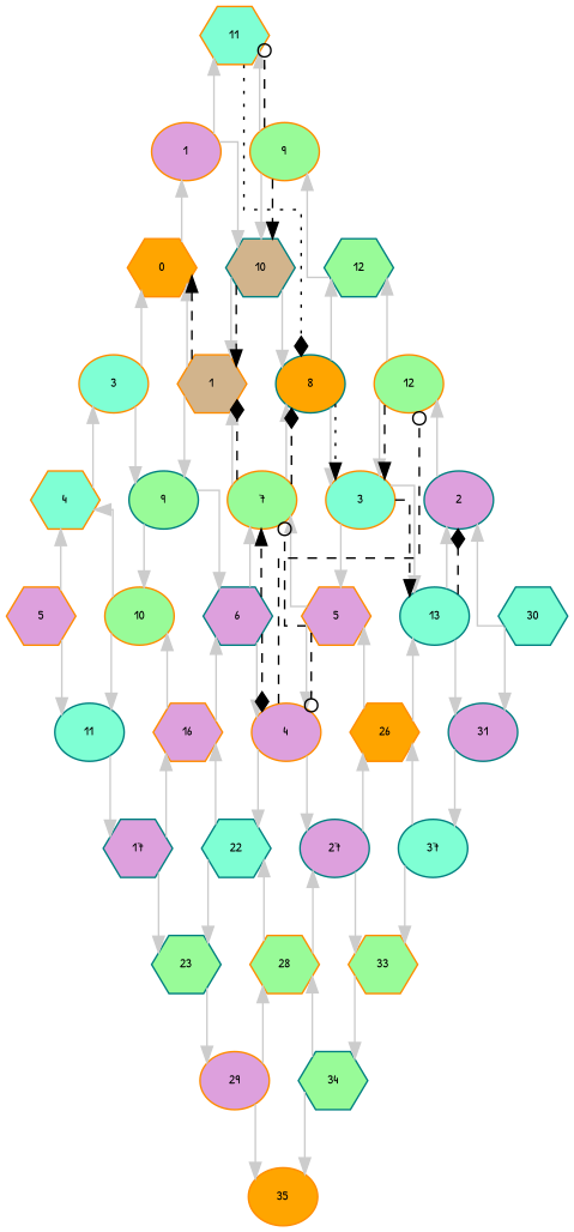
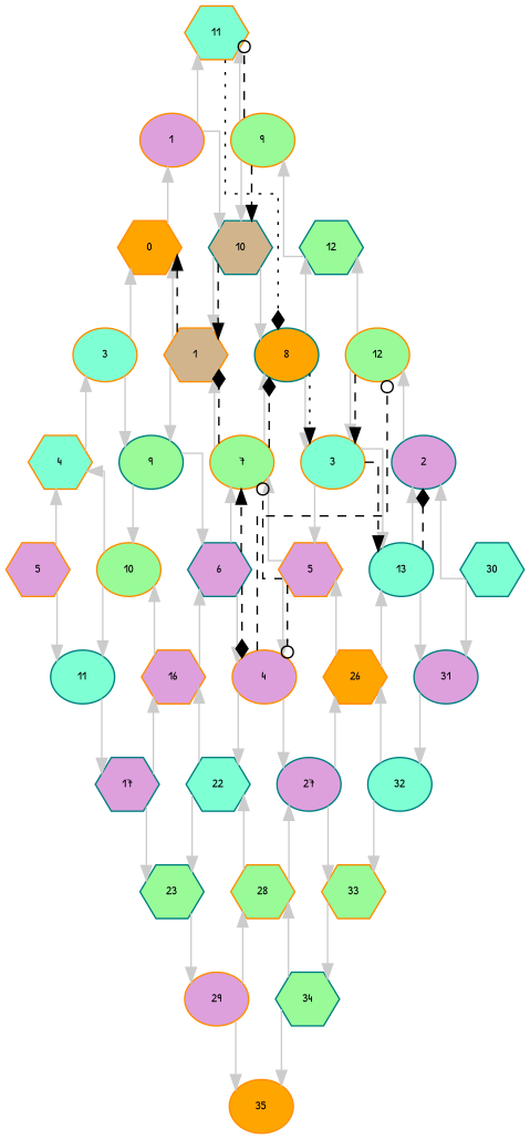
  digraph {
    fontname="Patrick Hand"
    rank=same
    rankdir=TB
    splines=ortho
    node [color=darkorange fillcolor=plum fixedsize=true fontname="Patrick Hand" fontsize=8 shape=hexagon style=filled]
    edge [constraint=false fontname="Patrick Hand" style=invis]
    n1 [fillcolor=aquamarine label=11 width=0.6]
    1 [shape=ellipse width=0.6]
    n3 [fillcolor=palegreen label=9 shape=ellipse width=0.6]
    n4 [color=teal fillcolor=orange label=8 shape=ellipse width=0.6]
    n5 [fillcolor=orange label=0 width=0.6]
    n6 [color=teal fillcolor=tan label=10 width=0.6]
    12 [color=teal fillcolor=palegreen width=0.6]
    n8 [fillcolor=palegreen label=7 shape=ellipse width=0.6]
    n9 [fillcolor=aquamarine label=3 shape=ellipse width=0.6]
    3 [fillcolor=aquamarine shape=ellipse width=0.6]
    n11 [fillcolor=tan label=1 width=0.6]
    4 [fillcolor=aquamarine width=0.6]
    9 [color=teal fillcolor=palegreen shape=ellipse width=0.6]
    5 [width=0.6]
    10 [fillcolor=palegreen shape=ellipse width=0.6]
    n16 [color=teal label=6 width=0.6]
    11 [color=teal fillcolor=aquamarine shape=ellipse width=0.6]
    16 [width=0.6]
    17 [color=teal width=0.6]
    n20 [fillcolor=palegreen label=12 shape=ellipse width=0.6]
    n21 [label=5 width=0.6]
    n22 [label=4 shape=ellipse width=0.6]
    22 [color=teal fillcolor=aquamarine width=0.6]
    23 [color=teal fillcolor=palegreen width=0.6]
    n25 [color=teal label=2 shape=ellipse width=0.6]
    n26 [color=teal fillcolor=aquamarine label=13 shape=ellipse width=0.6]
    26 [fillcolor=orange width=0.6]
    27 [color=teal shape=ellipse width=0.6]
    28 [fillcolor=palegreen width=0.6]
    29 [shape=ellipse width=0.6]
    30 [color=teal fillcolor=aquamarine width=0.6]
    31 [color=teal shape=ellipse width=0.6]
-   32 [color=teal fillcolor=aquamarine shape=ellipse width=0.6 label=37]
+   32 [color=teal fillcolor=aquamarine shape=ellipse width=0.6]
    33 [fillcolor=palegreen width=0.6]
    34 [color=teal fillcolor=palegreen width=0.6]
    35 [fillcolor=orange shape=ellipse width=0.6]
    n1 -> 1 [constraint=true]
    n1 -> n3 [constraint=true]
    n1 -> n4 [arrowhead=diamond style=dotted]
    1 -> n1 [color="#cccccc" style=vis]
    1 -> n5 [constraint=true]
    1 -> n6 [color="#cccccc" style=vis]
    1 -> n6 [constraint=true]
    n3 -> n1 [color="#cccccc" style=vis]
    n3 -> n1 [arrowhead=odot style=dashed]
    n3 -> n6 [color="#cccccc" style=vis]
    n3 -> n6 [arrowhead=normal style=dashed]
    n3 -> n6 [constraint=true]
    n3 -> 12 [constraint=true]
    n4 -> 12 [color="#cccccc" style=vis]
    n4 -> n8 [constraint=true]
    n4 -> n9 [color="#cccccc" style=vis]
    n4 -> n9 [arrowhead=normal style=dotted]
    n4 -> n9 [constraint=true]
    n5 -> 1 [color="#cccccc" style=vis]
    n5 -> 3 [constraint=true]
    n5 -> n11 [constraint=true]
    n6 -> n4 [color="#cccccc" style=vis]
    n6 -> n4 [constraint=true]
    n6 -> n11 [color="#cccccc" style=vis]
    n6 -> n11 [arrowhead=normal style=dashed]
    n6 -> n11 [constraint=true]
    12 -> n3 [color="#cccccc" style=vis]
    12 -> n4 [constraint=true]
    12 -> n20 [constraint=true]
    n8 -> n4 [color="#cccccc" style=vis]
    n8 -> n4 [arrowhead=diamond style=dashed]
    n8 -> n11 [color="#cccccc" style=vis]
    n8 -> n11 [arrowhead=diamond style=dashed]
    n8 -> n16 [constraint=true]
    n8 -> n21 [constraint=true]
    n9 -> n21 [color="#cccccc" style=vis]
    n9 -> n21 [constraint=true]
    n9 -> n26 [color="#cccccc" style=vis]
    n9 -> n26 [arrowhead=normal style=dashed]
    n9 -> n26 [constraint=true]
    3 -> n5 [color="#cccccc" style=vis]
    3 -> 4 [constraint=true]
    3 -> 9 [color="#cccccc" style=vis]
    3 -> 9 [constraint=true]
    n11 -> n5 [color="#cccccc" style=vis]
    n11 -> n5 [arrowhead=normal style=dashed]
    n11 -> n8 [constraint=true]
    n11 -> 9 [color="#cccccc" style=vis]
    n11 -> 9 [constraint=true]
    4 -> 3 [color="#cccccc" style=vis]
    4 -> 5 [constraint=true]
    4 -> 10 [constraint=true]
    9 -> 10 [color="#cccccc" style=vis]
    9 -> 10 [constraint=true]
    9 -> n16 [color="#cccccc" style=vis]
    9 -> n16 [constraint=true]
    5 -> 4 [color="#cccccc" style=vis]
    5 -> 11 [color="#cccccc" style=vis]
    5 -> 11 [constraint=true]
    10 -> 4 [color="#cccccc" style=vis]
    10 -> 11 [color="#cccccc" style=vis]
    10 -> 11 [constraint=true]
    10 -> 16 [constraint=true]
    n16 -> n8 [color="#cccccc" style=vis]
    n16 -> n8 [arrowhead=normal style=dashed]
    n16 -> 16 [constraint=true]
    n16 -> n22 [color="#cccccc" style=vis]
    n16 -> n22 [arrowhead=diamond style=dashed]
    n16 -> n22 [constraint=true]
    11 -> 17 [color="#cccccc" style=vis]
    11 -> 17 [constraint=true]
    16 -> 10 [color="#cccccc" style=vis]
    16 -> n16 [color="#cccccc" style=vis]
    16 -> 17 [constraint=true]
    16 -> 22 [constraint=true]
    17 -> 16 [color="#cccccc" style=vis]
    17 -> 23 [color="#cccccc" style=vis]
    17 -> 23 [constraint=true]
    n20 -> 12 [color="#cccccc" style=vis]
    n20 -> n9 [color="#cccccc" style=vis]
    n20 -> n9 [arrowhead=normal style=dashed]
    n20 -> n9 [constraint=true]
    n20 -> n25 [constraint=true]
    n21 -> n8 [color="#cccccc" style=vis]
    n21 -> n8 [arrowhead=odot style=dashed]
    n21 -> n22 [color="#cccccc" style=vis]
    n21 -> n22 [arrowhead=odot style=dashed]
    n21 -> n22 [constraint=true]
    n21 -> 26 [constraint=true]
    n22 -> n20 [arrowhead=odot style=dashed]
    n22 -> 22 [color="#cccccc" style=vis]
    n22 -> 22 [constraint=true]
    n22 -> 27 [color="#cccccc" style=vis]
    n22 -> 27 [constraint=true]
    22 -> 16 [color="#cccccc" style=vis]
    22 -> 23 [color="#cccccc" style=vis]
    22 -> 23 [constraint=true]
    22 -> 28 [constraint=true]
    23 -> 29 [color="#cccccc" style=vis]
    23 -> 29 [constraint=true]
    n25 -> n20 [color="#cccccc" style=vis]
    n25 -> n26 [constraint=true]
    n25 -> 30 [constraint=true]
    n26 -> n25 [color="#cccccc" style=vis]
    n26 -> n25 [arrowhead=diamond style=dashed]
    n26 -> 26 [constraint=true]
    n26 -> 31 [color="#cccccc" style=vis]
    n26 -> 31 [constraint=true]
    26 -> n21 [color="#cccccc" style=vis]
    26 -> n26 [color="#cccccc" style=vis]
    26 -> 27 [constraint=true]
    26 -> 32 [constraint=true]
    27 -> 26 [color="#cccccc" style=vis]
    27 -> 28 [constraint=true]
    27 -> 33 [color="#cccccc" style=vis]
    27 -> 33 [constraint=true]
    28 -> 22 [color="#cccccc" style=vis]
    28 -> 27 [color="#cccccc" style=vis]
    28 -> 29 [constraint=true]
    28 -> 34 [constraint=true]
    29 -> 28 [color="#cccccc" style=vis]
    29 -> 35 [color="#cccccc" style=vis]
    29 -> 35 [constraint=true]
    30 -> n25 [color="#cccccc" style=vis]
    30 -> 31 [color="#cccccc" style=vis]
    30 -> 31 [constraint=true]
    31 -> 32 [color="#cccccc" style=vis]
    31 -> 32 [constraint=true]
    32 -> 26 [color="#cccccc" style=vis]
    32 -> 33 [color="#cccccc" style=vis]
    32 -> 33 [constraint=true]
    33 -> 34 [color="#cccccc" style=vis]
    33 -> 34 [constraint=true]
    34 -> 28 [color="#cccccc" style=vis]
    34 -> 35 [color="#cccccc" style=vis]
    34 -> 35 [constraint=true]
  }
